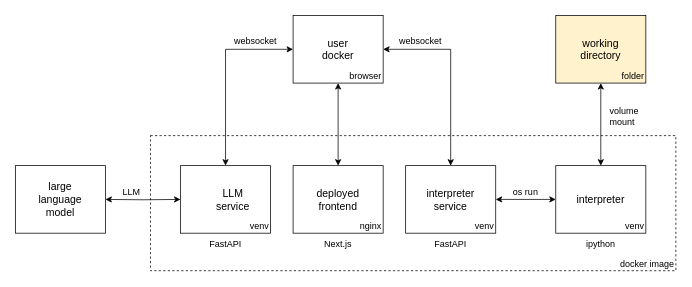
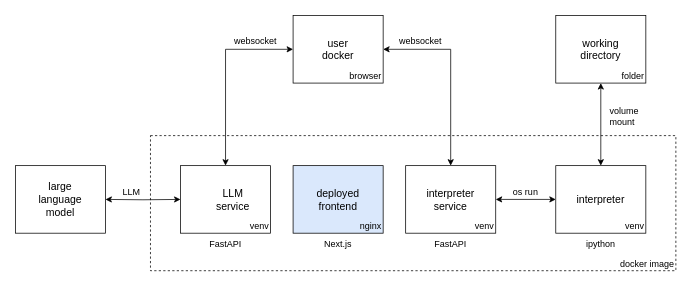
  <mxCell id="0" />
  <mxCell id="1" parent="0" />
  <mxCell id="2" value="docker image" style="rounded=0;whiteSpace=wrap;html=1;align=right;verticalAlign=bottom;fillColor=none;dashed=1;" parent="1" vertex="1"><mxGeometry x="200" y="180" width="700" height="180" as="geometry" /></mxCell>
  <mxCell id="3" style="edgeStyle=orthogonalEdgeStyle;rounded=0;orthogonalLoop=1;jettySize=auto;html=1;entryX=1;entryY=0.5;entryDx=0;entryDy=0;startArrow=classic;startFill=1;" parent="1" target="17" edge="1"><mxGeometry relative="1" as="geometry"><mxPoint x="240" y="265" as="sourcePoint" /></mxGeometry></mxCell>
- <mxCell id="4" value="nginx" style="rounded=0;whiteSpace=wrap;html=1;verticalAlign=bottom;align=right;" parent="1" vertex="1"><mxGeometry x="390" y="220" width="120" height="90" as="geometry" /></mxCell>
+ <mxCell id="4" value="nginx" style="rounded=0;whiteSpace=wrap;html=1;verticalAlign=bottom;align=right;fillColor=#dae8fc;" parent="1" vertex="1"><mxGeometry x="390" y="220" width="120" height="90" as="geometry" /></mxCell>
  <mxCell id="5" style="edgeStyle=orthogonalEdgeStyle;rounded=0;orthogonalLoop=1;jettySize=auto;html=1;exitX=0.5;exitY=1;exitDx=0;exitDy=0;" parent="1" edge="1"><mxGeometry relative="1" as="geometry"><mxPoint x="515" y="310" as="sourcePoint" /><mxPoint x="515" y="310" as="targetPoint" /></mxGeometry></mxCell>
  <mxCell id="6" style="edgeStyle=orthogonalEdgeStyle;rounded=0;orthogonalLoop=1;jettySize=auto;html=1;entryX=0;entryY=0.5;entryDx=0;entryDy=0;startArrow=classic;startFill=1;" parent="1" source="7" target="10" edge="1"><mxGeometry relative="1" as="geometry" /></mxCell>
  <mxCell id="7" value="venv" style="rounded=0;whiteSpace=wrap;html=1;verticalAlign=bottom;align=right;" parent="1" vertex="1"><mxGeometry x="540" y="220" width="120" height="90" as="geometry" /></mxCell>
  <mxCell id="8" value="deployed frontend" style="text;html=1;strokeColor=none;fillColor=none;align=center;verticalAlign=middle;whiteSpace=wrap;rounded=0;fontSize=14;" parent="1" vertex="1"><mxGeometry x="420" y="250" width="60" height="30" as="geometry" /></mxCell>
  <mxCell id="9" style="edgeStyle=orthogonalEdgeStyle;rounded=0;orthogonalLoop=1;jettySize=auto;html=1;entryX=0.5;entryY=1;entryDx=0;entryDy=0;startArrow=classic;startFill=1;" parent="1" source="10" target="25" edge="1"><mxGeometry relative="1" as="geometry" /></mxCell>
  <mxCell id="10" value="venv" style="rounded=0;whiteSpace=wrap;html=1;verticalAlign=bottom;align=right;" parent="1" vertex="1"><mxGeometry x="740" y="220" width="120" height="90" as="geometry" /></mxCell>
  <mxCell id="11" value="interpreter service" style="text;html=1;strokeColor=none;fillColor=none;align=center;verticalAlign=middle;whiteSpace=wrap;rounded=0;fontSize=14;" parent="1" vertex="1"><mxGeometry x="570" y="250" width="60" height="30" as="geometry" /></mxCell>
  <mxCell id="12" value="ipython" style="text;html=1;strokeColor=none;fillColor=none;align=center;verticalAlign=middle;whiteSpace=wrap;rounded=0;" parent="1" vertex="1"><mxGeometry x="770" y="310" width="60" height="30" as="geometry" /></mxCell>
  <mxCell id="13" style="edgeStyle=orthogonalEdgeStyle;rounded=0;orthogonalLoop=1;jettySize=auto;html=1;entryX=0.5;entryY=0;entryDx=0;entryDy=0;startArrow=classic;startFill=1;" parent="1" source="15" target="7" edge="1"><mxGeometry relative="1" as="geometry" /></mxCell>
- <mxCell id="14" style="edgeStyle=orthogonalEdgeStyle;rounded=0;orthogonalLoop=1;jettySize=auto;html=1;entryX=0.5;entryY=0;entryDx=0;entryDy=0;startArrow=classic;startFill=1;" parent="1" source="15" target="4" edge="1"><mxGeometry relative="1" as="geometry" /></mxCell>
  <mxCell id="15" value="browser" style="rounded=0;whiteSpace=wrap;html=1;verticalAlign=bottom;align=right;" parent="1" vertex="1"><mxGeometry x="390" y="20" width="120" height="90" as="geometry" /></mxCell>
  <mxCell id="16" value="user docker" style="text;html=1;strokeColor=none;fillColor=none;align=center;verticalAlign=middle;whiteSpace=wrap;rounded=0;fontSize=14;" parent="1" vertex="1"><mxGeometry x="420" y="50" width="60" height="30" as="geometry" /></mxCell>
  <mxCell id="17" value="" style="rounded=0;whiteSpace=wrap;html=1;verticalAlign=bottom;align=right;" parent="1" vertex="1"><mxGeometry x="20" y="220" width="120" height="90" as="geometry" /></mxCell>
  <mxCell id="18" value="large language model" style="text;html=1;strokeColor=none;fillColor=none;align=center;verticalAlign=middle;whiteSpace=wrap;rounded=0;fontSize=14;" parent="1" vertex="1"><mxGeometry x="50" y="250" width="60" height="30" as="geometry" /></mxCell>
  <mxCell id="19" value="LLM" style="text;html=1;strokeColor=none;fillColor=none;align=center;verticalAlign=middle;whiteSpace=wrap;rounded=0;" parent="1" vertex="1"><mxGeometry x="140" y="240" width="70" height="30" as="geometry" /></mxCell>
  <mxCell id="20" value="websocket" style="text;html=1;strokeColor=none;fillColor=none;align=center;verticalAlign=middle;whiteSpace=wrap;rounded=0;" parent="1" vertex="1"><mxGeometry x="500" y="40" width="120" height="30" as="geometry" /></mxCell>
  <mxCell id="21" value="os run" style="text;html=1;strokeColor=none;fillColor=none;align=center;verticalAlign=middle;whiteSpace=wrap;rounded=0;" parent="1" vertex="1"><mxGeometry x="670" y="240" width="60" height="30" as="geometry" /></mxCell>
  <mxCell id="22" value="Next.js" style="text;html=1;strokeColor=none;fillColor=none;align=center;verticalAlign=middle;whiteSpace=wrap;rounded=0;" parent="1" vertex="1"><mxGeometry x="420" y="310" width="60" height="30" as="geometry" /></mxCell>
  <mxCell id="23" value="FastAPI" style="text;html=1;strokeColor=none;fillColor=none;align=center;verticalAlign=middle;whiteSpace=wrap;rounded=0;" parent="1" vertex="1"><mxGeometry x="570" y="310" width="60" height="30" as="geometry" /></mxCell>
  <mxCell id="24" value="interpreter" style="text;html=1;strokeColor=none;fillColor=none;align=center;verticalAlign=middle;whiteSpace=wrap;rounded=0;fontSize=14;" parent="1" vertex="1"><mxGeometry x="770" y="250" width="60" height="30" as="geometry" /></mxCell>
- <mxCell id="25" value="folder" style="rounded=0;whiteSpace=wrap;html=1;verticalAlign=bottom;align=right;fillColor=#fff2cc;" parent="1" vertex="1"><mxGeometry x="740" y="20" width="120" height="90" as="geometry" /></mxCell>
+ <mxCell id="25" value="folder" style="rounded=0;whiteSpace=wrap;html=1;verticalAlign=bottom;align=right;" parent="1" vertex="1"><mxGeometry x="740" y="20" width="120" height="90" as="geometry" /></mxCell>
  <mxCell id="26" value="working directory" style="text;html=1;strokeColor=none;fillColor=none;align=center;verticalAlign=middle;whiteSpace=wrap;rounded=0;fontSize=14;" parent="1" vertex="1"><mxGeometry x="770" y="50" width="60" height="30" as="geometry" /></mxCell>
  <mxCell id="27" value="volume&lt;br&gt;mount" style="text;html=1;strokeColor=none;fillColor=none;align=left;verticalAlign=middle;whiteSpace=wrap;rounded=0;" parent="1" vertex="1"><mxGeometry x="810" y="140" width="60" height="30" as="geometry" /></mxCell>
  <mxCell id="28" value="venv" style="rounded=0;whiteSpace=wrap;html=1;verticalAlign=bottom;align=right;" vertex="1" parent="1"><mxGeometry x="240" y="220" width="120" height="90" as="geometry" /></mxCell>
  <mxCell id="29" value="LLM service" style="text;html=1;strokeColor=none;fillColor=none;align=center;verticalAlign=middle;whiteSpace=wrap;rounded=0;fontSize=14;" vertex="1" parent="1"><mxGeometry x="280" y="250" width="60" height="30" as="geometry" /></mxCell>
  <mxCell id="30" value="FastAPI" style="text;html=1;strokeColor=none;fillColor=none;align=center;verticalAlign=middle;whiteSpace=wrap;rounded=0;" vertex="1" parent="1"><mxGeometry x="270" y="310" width="60" height="30" as="geometry" /></mxCell>
  <mxCell id="31" style="edgeStyle=orthogonalEdgeStyle;rounded=0;orthogonalLoop=1;jettySize=auto;html=1;entryX=0.5;entryY=0;entryDx=0;entryDy=0;startArrow=classic;startFill=1;exitX=0;exitY=0.5;exitDx=0;exitDy=0;" edge="1" parent="1" source="15" target="28"><mxGeometry relative="1" as="geometry"><mxPoint x="520" y="75" as="sourcePoint" /><mxPoint x="610" y="230" as="targetPoint" /></mxGeometry></mxCell>
  <mxCell id="32" value="websocket" style="text;html=1;strokeColor=none;fillColor=none;align=center;verticalAlign=middle;whiteSpace=wrap;rounded=0;" vertex="1" parent="1"><mxGeometry x="280" y="40" width="120" height="30" as="geometry" /></mxCell>
